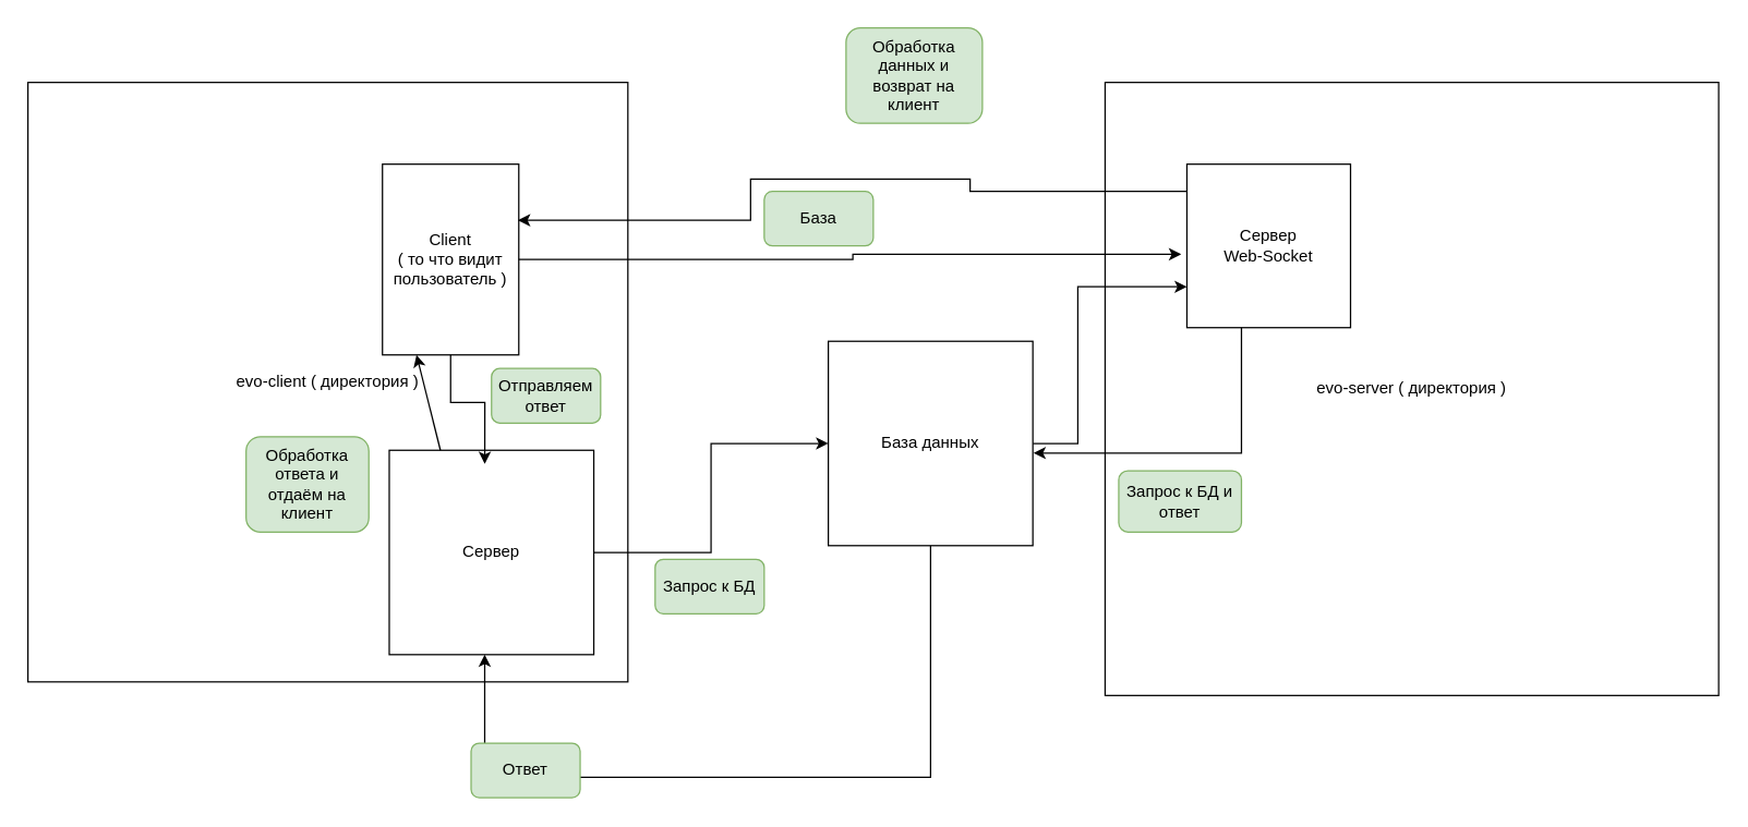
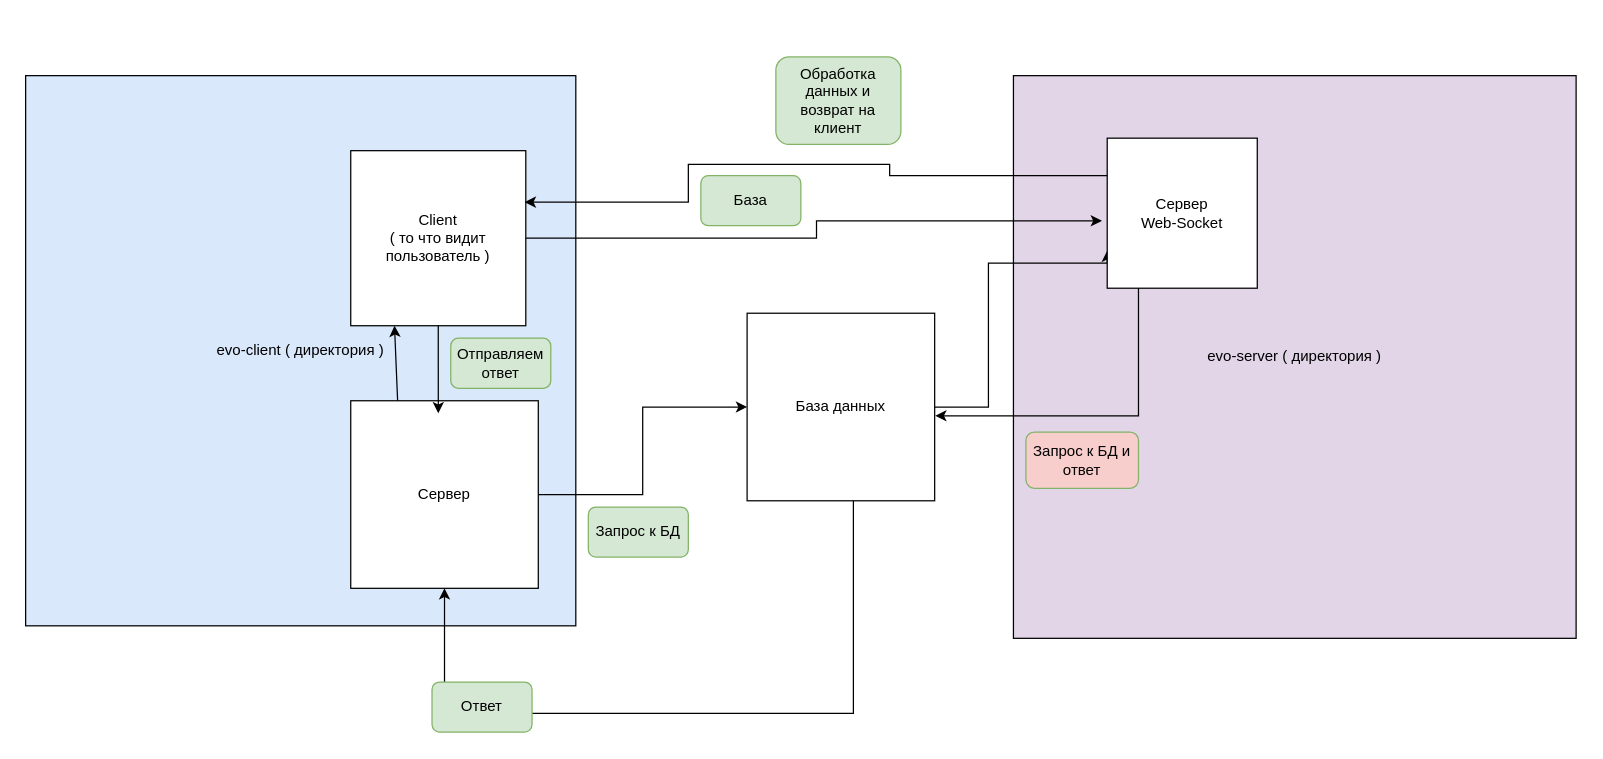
  <mxCell id="0" />
  <mxCell id="1" parent="0" />
- <mxCell id="2" value="evo-server ( директория )" style="whiteSpace=wrap;html=1;aspect=fixed;" vertex="1" parent="1"><mxGeometry x="810" y="60" width="450" height="450" as="geometry" /></mxCell>
- <mxCell id="3" value="evo-client ( директория )" style="whiteSpace=wrap;html=1;aspect=fixed;" vertex="1" parent="1"><mxGeometry x="20" y="60" width="440" height="440" as="geometry" /></mxCell>
- <mxCell id="4" value="Client&lt;br&gt;( то что видит пользователь )" style="whiteSpace=wrap;html=1;aspect=fixed;" vertex="1" parent="1"><mxGeometry x="280" y="120" width="100" height="140" as="geometry" /></mxCell>
+ <mxCell id="2" value="evo-server ( директория )" style="whiteSpace=wrap;html=1;aspect=fixed;fillColor=#e1d5e7;" vertex="1" parent="1"><mxGeometry x="810" y="60" width="450" height="450" as="geometry" /></mxCell>
+ <mxCell id="3" value="evo-client ( директория )" style="whiteSpace=wrap;html=1;aspect=fixed;fillColor=#dae8fc;" vertex="1" parent="1"><mxGeometry x="20" y="60" width="440" height="440" as="geometry" /></mxCell>
+ <mxCell id="4" value="Client&lt;br&gt;( то что видит пользователь )" style="whiteSpace=wrap;html=1;aspect=fixed;" vertex="1" parent="1"><mxGeometry x="280" y="120" width="140" height="140" as="geometry" /></mxCell>
  <mxCell id="5" value="" style="edgeStyle=orthogonalEdgeStyle;rounded=0;orthogonalLoop=1;jettySize=auto;html=1;" edge="1" parent="1" source="6" target="11"><mxGeometry relative="1" as="geometry" /></mxCell>
- <mxCell id="6" value="Сервер" style="whiteSpace=wrap;html=1;aspect=fixed;" vertex="1" parent="1"><mxGeometry x="285" y="330" width="150" height="150" as="geometry" /></mxCell>
+ <mxCell id="6" value="Сервер" style="whiteSpace=wrap;html=1;aspect=fixed;" vertex="1" parent="1"><mxGeometry x="280" y="320" width="150" height="150" as="geometry" /></mxCell>
  <mxCell id="7" style="edgeStyle=orthogonalEdgeStyle;rounded=0;orthogonalLoop=1;jettySize=auto;html=1;entryX=0.467;entryY=0.067;entryDx=0;entryDy=0;entryPerimeter=0;" edge="1" parent="1" source="4" target="6"><mxGeometry relative="1" as="geometry" /></mxCell>
  <mxCell id="8" value="Отправляем ответ" style="rounded=1;whiteSpace=wrap;html=1;fillColor=#d5e8d4;strokeColor=#82b366;" vertex="1" parent="1"><mxGeometry x="360" y="270" width="80" height="40" as="geometry" /></mxCell>
  <mxCell id="9" style="edgeStyle=orthogonalEdgeStyle;rounded=0;orthogonalLoop=1;jettySize=auto;html=1;" edge="1" parent="1" source="11" target="6"><mxGeometry relative="1" as="geometry"><mxPoint x="660" y="570" as="targetPoint" /><Array as="points"><mxPoint x="682" y="570" /><mxPoint x="355" y="570" /></Array></mxGeometry></mxCell>
  <mxCell id="10" style="edgeStyle=orthogonalEdgeStyle;rounded=0;orthogonalLoop=1;jettySize=auto;html=1;entryX=0;entryY=0.75;entryDx=0;entryDy=0;" edge="1" parent="1" source="11" target="17"><mxGeometry relative="1" as="geometry"><Array as="points"><mxPoint x="790" y="325" /><mxPoint x="790" y="210" /></Array></mxGeometry></mxCell>
- <mxCell id="11" value="База данных" style="whiteSpace=wrap;html=1;aspect=fixed;" vertex="1" parent="1"><mxGeometry x="607" y="250" width="150" height="150" as="geometry" /></mxCell>
- <mxCell id="12" value="Запрос к БД" style="rounded=1;whiteSpace=wrap;html=1;fillColor=#d5e8d4;strokeColor=#82b366;" vertex="1" parent="1"><mxGeometry x="480" y="410" width="80" height="40" as="geometry" /></mxCell>
+ <mxCell id="11" value="База данных" style="whiteSpace=wrap;html=1;aspect=fixed;" vertex="1" parent="1"><mxGeometry x="597" y="250" width="150" height="150" as="geometry" /></mxCell>
+ <mxCell id="12" value="Запрос к БД" style="rounded=1;whiteSpace=wrap;html=1;fillColor=#d5e8d4;strokeColor=#82b366;" vertex="1" parent="1"><mxGeometry x="470" y="405" width="80" height="40" as="geometry" /></mxCell>
  <mxCell id="13" value="Ответ" style="rounded=1;whiteSpace=wrap;html=1;fillColor=#d5e8d4;strokeColor=#82b366;" vertex="1" parent="1"><mxGeometry x="345" y="545" width="80" height="40" as="geometry" /></mxCell>
- <mxCell id="14" value="Обработка ответа и отдаём на клиент" style="rounded=1;whiteSpace=wrap;html=1;fillColor=#d5e8d4;strokeColor=#82b366;" vertex="1" parent="1"><mxGeometry x="180" y="320" width="90" height="70" as="geometry" /></mxCell>
  <mxCell id="15" value="" style="endArrow=classic;html=1;rounded=0;entryX=0.25;entryY=1;entryDx=0;entryDy=0;exitX=0.25;exitY=0;exitDx=0;exitDy=0;" edge="1" parent="1" source="6" target="4"><mxGeometry width="50" height="50" relative="1" as="geometry"><mxPoint x="420" y="360" as="sourcePoint" /><mxPoint x="470" y="310" as="targetPoint" /></mxGeometry></mxCell>
  <mxCell id="16" style="edgeStyle=orthogonalEdgeStyle;rounded=0;orthogonalLoop=1;jettySize=auto;html=1;entryX=0.994;entryY=0.294;entryDx=0;entryDy=0;entryPerimeter=0;" edge="1" parent="1" source="17" target="4"><mxGeometry relative="1" as="geometry"><mxPoint x="550" y="130" as="targetPoint" /><Array as="points"><mxPoint x="711" y="140" /><mxPoint x="711" y="131" /><mxPoint x="550" y="131" /><mxPoint x="550" y="161" /></Array></mxGeometry></mxCell>
- <mxCell id="17" value="Сервер&lt;br&gt;Web-Socket" style="whiteSpace=wrap;html=1;aspect=fixed;" vertex="1" parent="1"><mxGeometry x="870" y="120" width="120" height="120" as="geometry" /></mxCell>
+ <mxCell id="17" value="Сервер&lt;br&gt;Web-Socket" style="whiteSpace=wrap;html=1;aspect=fixed;" vertex="1" parent="1"><mxGeometry x="885" y="110" width="120" height="120" as="geometry" /></mxCell>
  <mxCell id="18" style="edgeStyle=orthogonalEdgeStyle;rounded=0;orthogonalLoop=1;jettySize=auto;html=1;entryX=-0.035;entryY=0.551;entryDx=0;entryDy=0;entryPerimeter=0;" edge="1" parent="1" source="4" target="17"><mxGeometry relative="1" as="geometry" /></mxCell>
  <mxCell id="19" value="База" style="rounded=1;whiteSpace=wrap;html=1;fillColor=#d5e8d4;strokeColor=#82b366;" vertex="1" parent="1"><mxGeometry x="560" y="140" width="80" height="40" as="geometry" /></mxCell>
  <mxCell id="20" style="edgeStyle=orthogonalEdgeStyle;rounded=0;orthogonalLoop=1;jettySize=auto;html=1;entryX=1.003;entryY=0.547;entryDx=0;entryDy=0;entryPerimeter=0;" edge="1" parent="1" source="17" target="11"><mxGeometry relative="1" as="geometry"><Array as="points"><mxPoint x="910" y="332" /></Array></mxGeometry></mxCell>
- <mxCell id="21" value="Запрос к БД и ответ" style="rounded=1;whiteSpace=wrap;html=1;fillColor=#d5e8d4;strokeColor=#82b366;" vertex="1" parent="1"><mxGeometry x="820" y="345" width="90" height="45" as="geometry" /></mxCell>
- <mxCell id="22" value="Обработка данных и возврат на клиент" style="rounded=1;whiteSpace=wrap;html=1;fillColor=#d5e8d4;strokeColor=#82b366;" vertex="1" parent="1"><mxGeometry x="620" y="20" width="100" height="70" as="geometry" /></mxCell>
+ <mxCell id="21" value="Запрос к БД и ответ" style="rounded=1;whiteSpace=wrap;html=1;fillColor=#f8cecc;strokeColor=#82b366;" vertex="1" parent="1"><mxGeometry x="820" y="345" width="90" height="45" as="geometry" /></mxCell>
+ <mxCell id="22" value="Обработка данных и возврат на клиент" style="rounded=1;whiteSpace=wrap;html=1;fillColor=#d5e8d4;strokeColor=#82b366;" vertex="1" parent="1"><mxGeometry x="620" y="45" width="100" height="70" as="geometry" /></mxCell>
